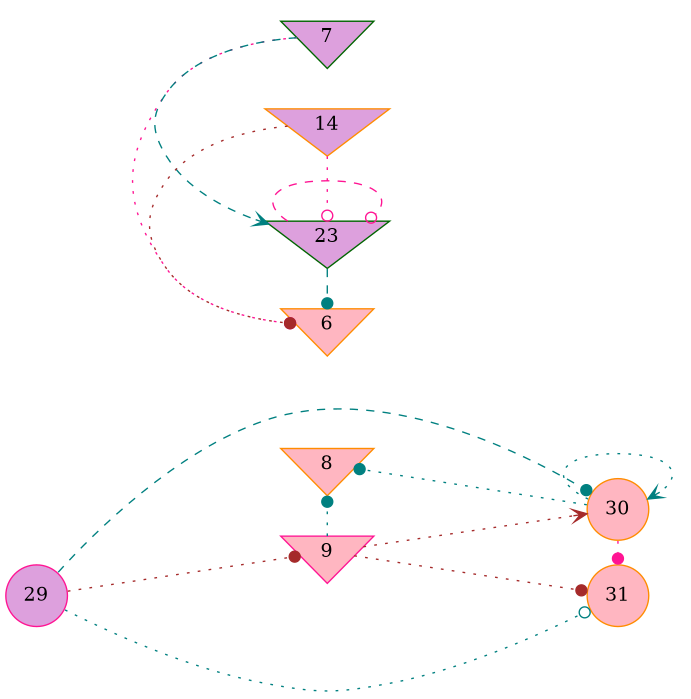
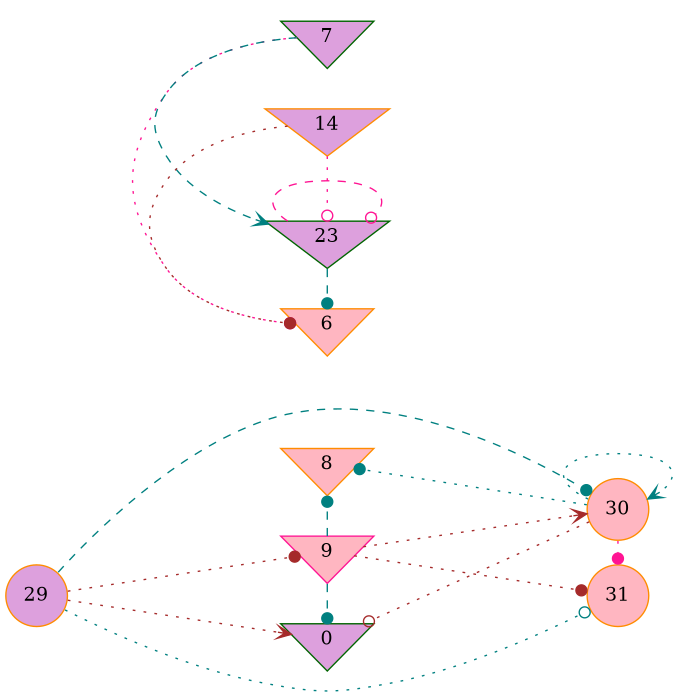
  digraph {
    rankdir=LR
    ranksep=2.0
    node [color=darkorange fillcolor=plum shape=invtriangle style=filled]
    edge [arrowhead=dot color=teal style=dotted]
+   0 [color=darkgreen]
    6 [fillcolor=lightpink]
    7 [color=darkgreen]
    8 [fillcolor=lightpink]
    9 [color=deeppink fillcolor=lightpink]
    n6 [label=14]
    23 [color=darkgreen]
-   29 [color=deeppink shape=circle]
+   29 [shape=circle]
    30 [fillcolor=lightpink shape=circle]
    31 [fillcolor=lightpink shape=circle]
    subgraph sub_1 {
      rank=same
+     0
      6
      7
      8
      9
      n6
      23
    }
    subgraph sub_2 {
      rank=same
      29
    }
    subgraph sub_3 {
      rank=same
      30
      31
    }
    7 -> 6 [color=deeppink]
    7 -> 23 [arrowhead=vee style=dashed]
-   9 -> 8
+   9 -> 0 [style=dashed]
+   9 -> 8 [style=dashed]
    9 -> 30 [arrowhead=vee color=brown]
    9 -> 31 [color=brown]
    n6 -> 6 [color=brown]
    n6 -> 23 [arrowhead=odot color=deeppink]
    23 -> 6 [style=dashed]
    23 -> 23 [arrowhead=odot color=deeppink style=dashed]
+   29 -> 0 [arrowhead=vee color=brown]
    29 -> 9 [color=brown]
    29 -> 30 [style=dashed]
    29 -> 31 [arrowhead=odot]
+   30 -> 0 [arrowhead=odot color=brown]
    30 -> 8
    30 -> 30 [arrowhead=vee]
    30 -> 31 [color=deeppink]
  }
